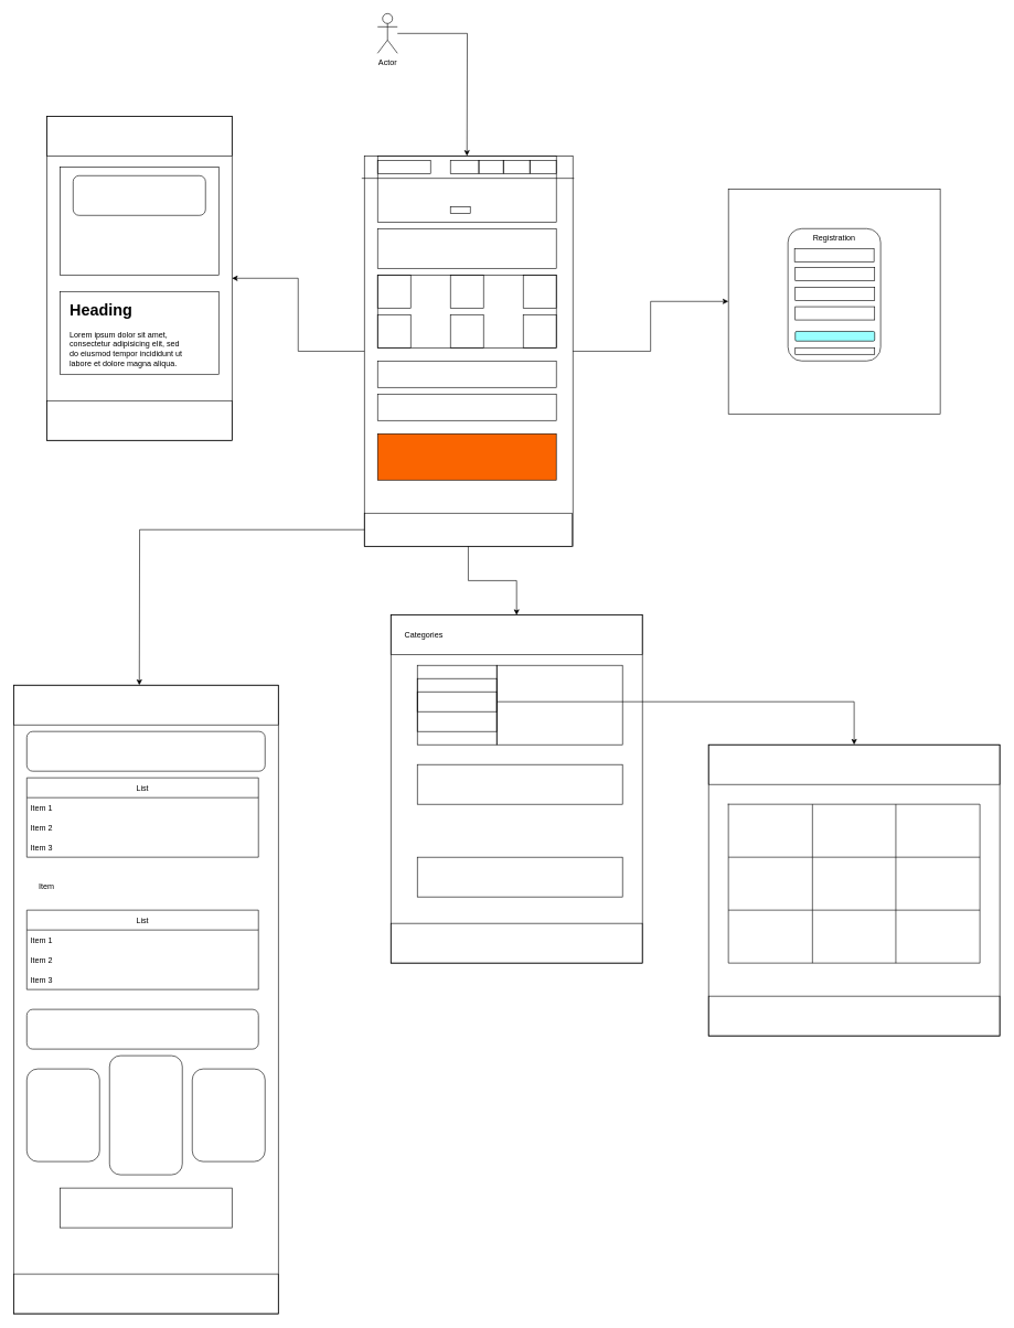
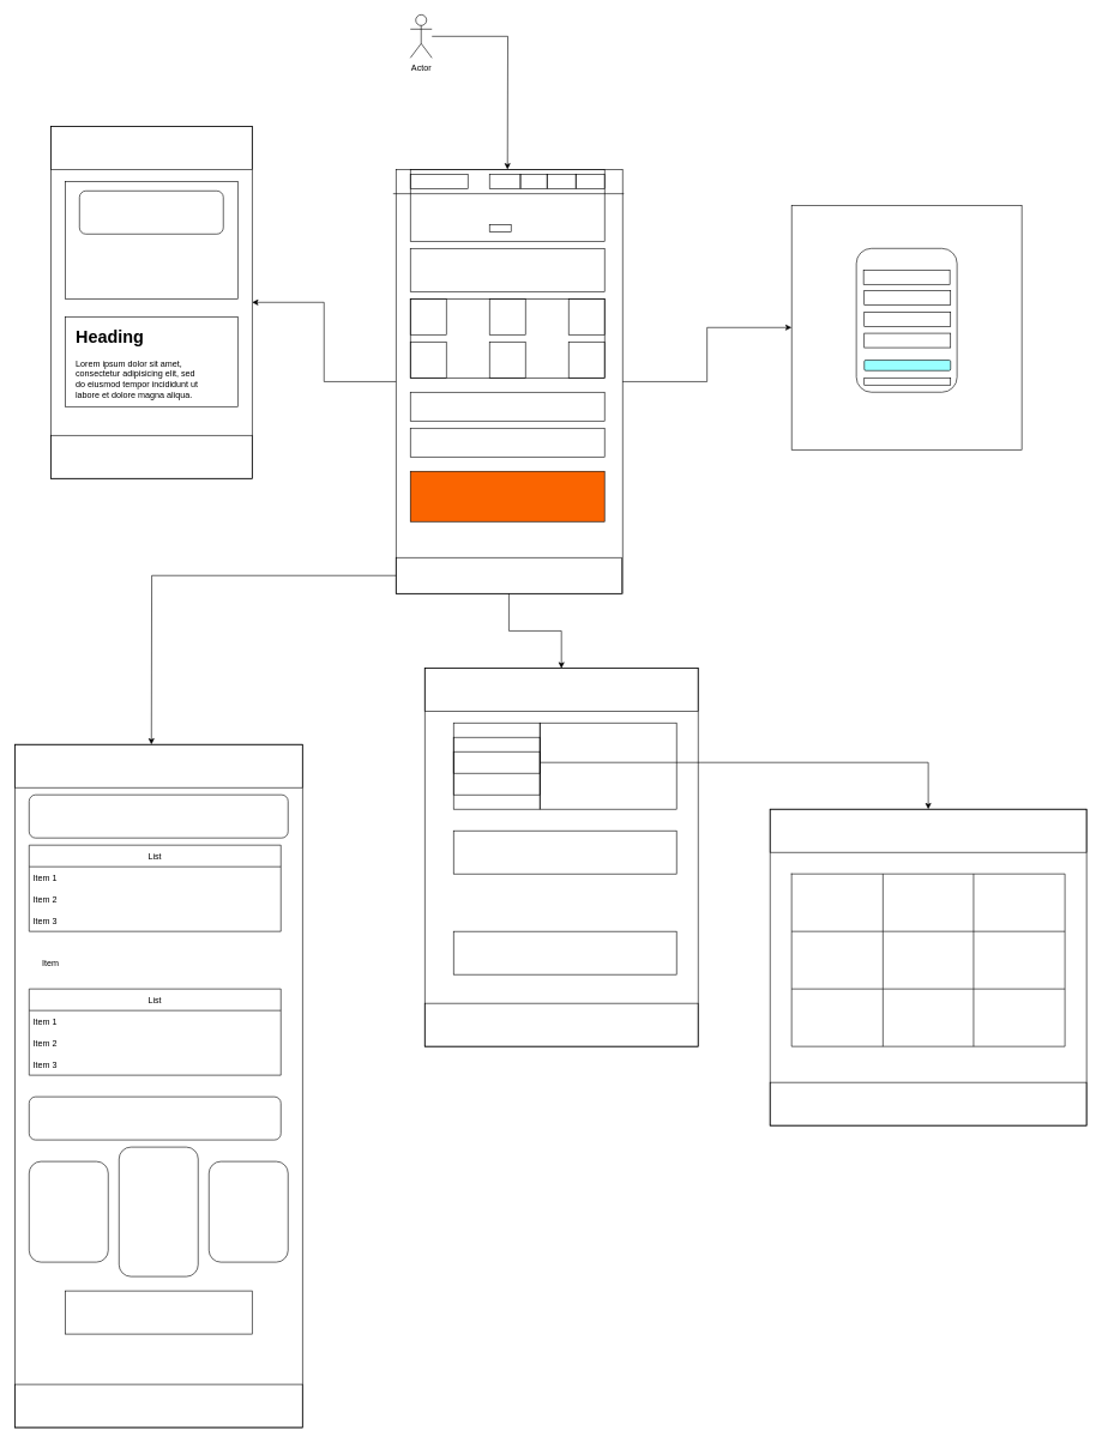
  <mxCell id="0" />
  <mxCell id="1" parent="0" />
  <mxCell id="2" style="edgeStyle=orthogonalEdgeStyle;rounded=0;orthogonalLoop=1;jettySize=auto;html=1;fillColor=none;" edge="1" parent="1" source="3"><mxGeometry relative="1" as="geometry"><mxPoint x="705" y="235" as="targetPoint" /></mxGeometry></mxCell>
  <mxCell id="3" value="Actor" style="shape=umlActor;verticalLabelPosition=bottom;verticalAlign=top;html=1;outlineConnect=0;fillColor=none;" parent="1" vertex="1"><mxGeometry x="570" y="20" width="30" height="60" as="geometry" /></mxCell>
  <mxCell id="4" value="" style="endArrow=none;html=1;rounded=0;fillColor=none;exitX=0.003;exitY=0.106;exitDx=0;exitDy=0;exitPerimeter=0;entryX=1.006;entryY=0.106;entryDx=0;entryDy=0;entryPerimeter=0;" edge="1" parent="1"><mxGeometry width="50" height="50" relative="1" as="geometry"><mxPoint x="545.96" y="268.92" as="sourcePoint" /><mxPoint x="866.92" y="268.92" as="targetPoint" /></mxGeometry></mxCell>
  <mxCell id="5" value="" style="rounded=0;whiteSpace=wrap;html=1;strokeColor=#000000;fillColor=none;" vertex="1" parent="1"><mxGeometry x="570" y="242" width="80" height="20" as="geometry" /></mxCell>
  <mxCell id="6" value="" style="rounded=0;whiteSpace=wrap;html=1;strokeColor=#000000;fillColor=none;" vertex="1" parent="1"><mxGeometry x="723" y="242" width="37" height="20" as="geometry" /></mxCell>
  <mxCell id="7" value="" style="rounded=0;whiteSpace=wrap;html=1;strokeColor=#000000;fillColor=none;" vertex="1" parent="1"><mxGeometry x="680" y="242" width="43" height="20" as="geometry" /></mxCell>
  <mxCell id="8" value="" style="rounded=0;whiteSpace=wrap;html=1;strokeColor=#000000;fillColor=none;" vertex="1" parent="1"><mxGeometry x="760" y="242" width="40" height="20" as="geometry" /></mxCell>
  <mxCell id="9" value="" style="rounded=0;whiteSpace=wrap;html=1;strokeColor=#000000;fillColor=none;" vertex="1" parent="1"><mxGeometry x="800" y="242" width="40" height="20" as="geometry" /></mxCell>
  <mxCell id="10" value="" style="rounded=0;whiteSpace=wrap;html=1;strokeColor=#000000;fillColor=none;" vertex="1" parent="1"><mxGeometry x="570" y="235" width="270" height="100" as="geometry" /></mxCell>
  <mxCell id="11" value="" style="rounded=0;whiteSpace=wrap;html=1;strokeColor=#000000;fillColor=none;" vertex="1" parent="1"><mxGeometry x="680" y="312" width="30" height="10" as="geometry" /></mxCell>
  <mxCell id="12" value="" style="rounded=0;whiteSpace=wrap;html=1;strokeColor=#000000;fillColor=none;" vertex="1" parent="1"><mxGeometry x="570" y="345" width="270" height="60" as="geometry" /></mxCell>
  <mxCell id="13" value="" style="whiteSpace=wrap;html=1;aspect=fixed;strokeColor=#000000;fillColor=none;" vertex="1" parent="1"><mxGeometry x="570" y="415" width="50" height="50" as="geometry" /></mxCell>
  <mxCell id="14" value="" style="whiteSpace=wrap;html=1;aspect=fixed;strokeColor=#000000;fillColor=none;" vertex="1" parent="1"><mxGeometry x="680" y="415" width="50" height="50" as="geometry" /></mxCell>
  <mxCell id="15" value="" style="whiteSpace=wrap;html=1;aspect=fixed;strokeColor=#000000;fillColor=none;" vertex="1" parent="1"><mxGeometry x="790" y="415" width="50" height="50" as="geometry" /></mxCell>
  <mxCell id="16" value="" style="whiteSpace=wrap;html=1;aspect=fixed;strokeColor=#000000;fillColor=none;" vertex="1" parent="1"><mxGeometry x="570" y="475" width="50" height="50" as="geometry" /></mxCell>
  <mxCell id="17" value="" style="whiteSpace=wrap;html=1;aspect=fixed;strokeColor=#000000;fillColor=none;" vertex="1" parent="1"><mxGeometry x="680" y="475" width="50" height="50" as="geometry" /></mxCell>
  <mxCell id="18" value="" style="whiteSpace=wrap;html=1;aspect=fixed;strokeColor=#000000;fillColor=none;" vertex="1" parent="1"><mxGeometry x="790" y="475" width="50" height="50" as="geometry" /></mxCell>
  <mxCell id="19" value="" style="rounded=0;whiteSpace=wrap;html=1;strokeColor=#000000;fillColor=none;" vertex="1" parent="1"><mxGeometry x="570" y="415" width="270" height="110" as="geometry" /></mxCell>
  <mxCell id="20" style="edgeStyle=orthogonalEdgeStyle;rounded=0;orthogonalLoop=1;jettySize=auto;html=1;fillColor=none;" edge="1" parent="1" source="22" target="29"><mxGeometry relative="1" as="geometry" /></mxCell>
  <mxCell id="21" style="edgeStyle=orthogonalEdgeStyle;rounded=0;orthogonalLoop=1;jettySize=auto;html=1;fillColor=none;" edge="1" parent="1" source="22" target="66"><mxGeometry relative="1" as="geometry"><mxPoint x="290" y="395" as="targetPoint" /></mxGeometry></mxCell>
  <mxCell id="22" value="" style="rounded=0;whiteSpace=wrap;html=1;strokeColor=#000000;fillColor=none;rotation=-90;" vertex="1" parent="1"><mxGeometry x="412.19" y="372.82" width="590.63" height="315" as="geometry" /></mxCell>
  <mxCell id="23" value="" style="rounded=0;whiteSpace=wrap;html=1;strokeColor=#000000;fillColor=none;" vertex="1" parent="1"><mxGeometry x="570" y="545" width="270" height="40" as="geometry" /></mxCell>
  <mxCell id="24" value="" style="rounded=0;whiteSpace=wrap;html=1;strokeColor=#000000;fillColor=none;" vertex="1" parent="1"><mxGeometry x="570" y="595" width="270" height="40" as="geometry" /></mxCell>
  <mxCell id="25" value="" style="rounded=0;whiteSpace=wrap;html=1;strokeColor=#000000;fillColor=#FA6400;" vertex="1" parent="1"><mxGeometry x="570" y="655" width="270" height="70" as="geometry" /></mxCell>
  <mxCell id="26" style="edgeStyle=orthogonalEdgeStyle;rounded=0;orthogonalLoop=1;jettySize=auto;html=1;fillColor=none;" edge="1" parent="1" source="28" target="38"><mxGeometry relative="1" as="geometry"><mxPoint x="707" y="959" as="targetPoint" /></mxGeometry></mxCell>
  <mxCell id="27" style="edgeStyle=orthogonalEdgeStyle;rounded=0;orthogonalLoop=1;jettySize=auto;html=1;fillColor=none;" edge="1" parent="1" source="28"><mxGeometry relative="1" as="geometry"><mxPoint x="210" y="1035" as="targetPoint" /></mxGeometry></mxCell>
  <mxCell id="28" value="" style="rounded=0;whiteSpace=wrap;html=1;strokeColor=#000000;fillColor=none;" vertex="1" parent="1"><mxGeometry x="550" y="775" width="314" height="50" as="geometry" /></mxCell>
  <mxCell id="29" value="" style="rounded=0;whiteSpace=wrap;html=1;strokeColor=#000000;fillColor=none;" vertex="1" parent="1"><mxGeometry x="1100" y="285" width="320" height="340" as="geometry" /></mxCell>
  <mxCell id="30" value="" style="rounded=1;whiteSpace=wrap;html=1;strokeColor=#000000;fillColor=none;" vertex="1" parent="1"><mxGeometry x="1190" y="345" width="140" height="200" as="geometry" /></mxCell>
- <mxCell id="31" value="Registration" style="text;html=1;strokeColor=none;fillColor=none;align=center;verticalAlign=middle;whiteSpace=wrap;rounded=0;" vertex="1" parent="1"><mxGeometry x="1220" y="345" width="80" height="30" as="geometry" /></mxCell>
  <mxCell id="32" value="" style="rounded=0;whiteSpace=wrap;html=1;strokeColor=#000000;fillColor=none;" vertex="1" parent="1"><mxGeometry x="1200" y="375" width="120" height="20" as="geometry" /></mxCell>
  <mxCell id="33" value="" style="rounded=0;whiteSpace=wrap;html=1;strokeColor=#000000;fillColor=none;" vertex="1" parent="1"><mxGeometry x="1201" y="404" width="120" height="20" as="geometry" /></mxCell>
  <mxCell id="34" value="" style="rounded=0;whiteSpace=wrap;html=1;strokeColor=#000000;fillColor=none;" vertex="1" parent="1"><mxGeometry x="1201" y="434" width="120" height="20" as="geometry" /></mxCell>
  <mxCell id="35" value="" style="rounded=0;whiteSpace=wrap;html=1;strokeColor=#000000;fillColor=none;" vertex="1" parent="1"><mxGeometry x="1201" y="463" width="120" height="20" as="geometry" /></mxCell>
  <mxCell id="36" value="" style="rounded=1;whiteSpace=wrap;html=1;strokeColor=#000000;fillColor=#99FFFF;" vertex="1" parent="1"><mxGeometry x="1201" y="500.32" width="120" height="14.68" as="geometry" /></mxCell>
  <mxCell id="37" value="" style="rounded=0;whiteSpace=wrap;html=1;strokeColor=#000000;fillColor=none;" vertex="1" parent="1"><mxGeometry x="1201" y="525" width="120" height="10" as="geometry" /></mxCell>
  <mxCell id="38" value="" style="rounded=0;whiteSpace=wrap;html=1;strokeColor=#000000;fillColor=none;" vertex="1" parent="1"><mxGeometry x="590" y="929" width="380" height="526" as="geometry" /></mxCell>
  <mxCell id="39" value="" style="rounded=0;whiteSpace=wrap;html=1;strokeColor=#000000;fillColor=none;" vertex="1" parent="1"><mxGeometry x="590" y="929" width="380" height="60" as="geometry" /></mxCell>
  <mxCell id="40" value="" style="rounded=0;whiteSpace=wrap;html=1;strokeColor=#000000;fillColor=none;" vertex="1" parent="1"><mxGeometry x="630" y="1005" width="120" height="120" as="geometry" /></mxCell>
  <mxCell id="41" value="" style="rounded=0;whiteSpace=wrap;html=1;strokeColor=#000000;fillColor=none;" vertex="1" parent="1"><mxGeometry x="750" y="1005" width="190" height="120" as="geometry" /></mxCell>
  <mxCell id="42" value="" style="rounded=0;whiteSpace=wrap;html=1;strokeColor=#000000;fillColor=none;" vertex="1" parent="1"><mxGeometry x="630" y="1025" width="120" height="80" as="geometry" /></mxCell>
  <mxCell id="43" style="edgeStyle=orthogonalEdgeStyle;rounded=0;orthogonalLoop=1;jettySize=auto;html=1;fillColor=none;" edge="1" parent="1" source="44" target="73"><mxGeometry relative="1" as="geometry"><mxPoint x="1130" y="1155" as="targetPoint" /></mxGeometry></mxCell>
  <mxCell id="44" value="" style="rounded=0;whiteSpace=wrap;html=1;strokeColor=#000000;fillColor=none;" vertex="1" parent="1"><mxGeometry x="630" y="1045" width="120" height="30" as="geometry" /></mxCell>
  <mxCell id="45" value="" style="rounded=0;whiteSpace=wrap;html=1;strokeColor=#000000;fillColor=none;" vertex="1" parent="1"><mxGeometry x="630" y="1155" width="310" height="60" as="geometry" /></mxCell>
  <mxCell id="46" value="" style="rounded=0;whiteSpace=wrap;html=1;strokeColor=#000000;fillColor=none;" vertex="1" parent="1"><mxGeometry x="630" y="1295" width="310" height="60" as="geometry" /></mxCell>
  <mxCell id="47" value="" style="rounded=0;whiteSpace=wrap;html=1;strokeColor=#000000;fillColor=none;" vertex="1" parent="1"><mxGeometry x="20" y="1035" width="400" height="950" as="geometry" /></mxCell>
  <mxCell id="48" value="" style="rounded=0;whiteSpace=wrap;html=1;strokeColor=#000000;fillColor=none;" vertex="1" parent="1"><mxGeometry x="20" y="1035" width="400" height="60" as="geometry" /></mxCell>
  <mxCell id="49" value="" style="rounded=1;whiteSpace=wrap;html=1;strokeColor=#000000;fillColor=none;" vertex="1" parent="1"><mxGeometry x="40" y="1105" width="360" height="60" as="geometry" /></mxCell>
  <mxCell id="50" value="List" style="swimlane;fontStyle=0;childLayout=stackLayout;horizontal=1;startSize=30;horizontalStack=0;resizeParent=1;resizeParentMax=0;resizeLast=0;collapsible=1;marginBottom=0;strokeColor=#000000;fillColor=none;" vertex="1" parent="1"><mxGeometry x="40" y="1175" width="350" height="120" as="geometry" /></mxCell>
  <mxCell id="51" value="Item 1" style="text;strokeColor=none;fillColor=none;align=left;verticalAlign=middle;spacingLeft=4;spacingRight=4;overflow=hidden;points=[[0,0.5],[1,0.5]];portConstraint=eastwest;rotatable=0;" vertex="1" parent="50"><mxGeometry y="30" width="350" height="30" as="geometry" /></mxCell>
  <mxCell id="52" value="Item 2" style="text;strokeColor=none;fillColor=none;align=left;verticalAlign=middle;spacingLeft=4;spacingRight=4;overflow=hidden;points=[[0,0.5],[1,0.5]];portConstraint=eastwest;rotatable=0;" vertex="1" parent="50"><mxGeometry y="60" width="350" height="30" as="geometry" /></mxCell>
  <mxCell id="53" value="Item 3" style="text;strokeColor=none;fillColor=none;align=left;verticalAlign=middle;spacingLeft=4;spacingRight=4;overflow=hidden;points=[[0,0.5],[1,0.5]];portConstraint=eastwest;rotatable=0;" vertex="1" parent="50"><mxGeometry y="90" width="350" height="30" as="geometry" /></mxCell>
  <mxCell id="54" value="Item" style="text;html=1;strokeColor=none;fillColor=none;align=center;verticalAlign=middle;whiteSpace=wrap;rounded=0;" vertex="1" parent="1"><mxGeometry x="40" y="1325" width="60" height="30" as="geometry" /></mxCell>
  <mxCell id="55" value="List" style="swimlane;fontStyle=0;childLayout=stackLayout;horizontal=1;startSize=30;horizontalStack=0;resizeParent=1;resizeParentMax=0;resizeLast=0;collapsible=1;marginBottom=0;strokeColor=#000000;fillColor=none;" vertex="1" parent="1"><mxGeometry x="40" y="1375" width="350" height="120" as="geometry" /></mxCell>
  <mxCell id="56" value="Item 1" style="text;strokeColor=none;fillColor=none;align=left;verticalAlign=middle;spacingLeft=4;spacingRight=4;overflow=hidden;points=[[0,0.5],[1,0.5]];portConstraint=eastwest;rotatable=0;" vertex="1" parent="55"><mxGeometry y="30" width="350" height="30" as="geometry" /></mxCell>
  <mxCell id="57" value="Item 2" style="text;strokeColor=none;fillColor=none;align=left;verticalAlign=middle;spacingLeft=4;spacingRight=4;overflow=hidden;points=[[0,0.5],[1,0.5]];portConstraint=eastwest;rotatable=0;" vertex="1" parent="55"><mxGeometry y="60" width="350" height="30" as="geometry" /></mxCell>
  <mxCell id="58" value="Item 3" style="text;strokeColor=none;fillColor=none;align=left;verticalAlign=middle;spacingLeft=4;spacingRight=4;overflow=hidden;points=[[0,0.5],[1,0.5]];portConstraint=eastwest;rotatable=0;" vertex="1" parent="55"><mxGeometry y="90" width="350" height="30" as="geometry" /></mxCell>
  <mxCell id="59" value="" style="rounded=1;whiteSpace=wrap;html=1;strokeColor=#000000;fillColor=none;" vertex="1" parent="1"><mxGeometry x="40" y="1525" width="350" height="60" as="geometry" /></mxCell>
  <mxCell id="60" value="" style="rounded=1;whiteSpace=wrap;html=1;strokeColor=#000000;fillColor=none;" vertex="1" parent="1"><mxGeometry x="40" y="1615" width="110" height="140" as="geometry" /></mxCell>
  <mxCell id="61" value="" style="rounded=1;whiteSpace=wrap;html=1;strokeColor=#000000;fillColor=none;" vertex="1" parent="1"><mxGeometry x="165" y="1595" width="110" height="180" as="geometry" /></mxCell>
  <mxCell id="62" value="" style="rounded=1;whiteSpace=wrap;html=1;strokeColor=#000000;fillColor=none;" vertex="1" parent="1"><mxGeometry x="290" y="1615" width="110" height="140" as="geometry" /></mxCell>
  <mxCell id="63" value="" style="rounded=0;whiteSpace=wrap;html=1;strokeColor=#000000;fillColor=none;" vertex="1" parent="1"><mxGeometry x="90" y="1795" width="260" height="60" as="geometry" /></mxCell>
  <mxCell id="64" value="" style="rounded=0;whiteSpace=wrap;html=1;strokeColor=#000000;fillColor=none;" vertex="1" parent="1"><mxGeometry x="20" y="1925" width="400" height="60" as="geometry" /></mxCell>
  <mxCell id="65" value="" style="rounded=0;whiteSpace=wrap;html=1;strokeColor=#000000;fillColor=none;" vertex="1" parent="1"><mxGeometry x="590" y="1395" width="380" height="60" as="geometry" /></mxCell>
  <mxCell id="66" value="" style="rounded=0;whiteSpace=wrap;html=1;strokeColor=#000000;fillColor=none;" vertex="1" parent="1"><mxGeometry x="70" y="175" width="280" height="490" as="geometry" /></mxCell>
  <mxCell id="67" value="" style="rounded=0;whiteSpace=wrap;html=1;strokeColor=#000000;fillColor=none;" vertex="1" parent="1"><mxGeometry x="70" y="175" width="280" height="60" as="geometry" /></mxCell>
  <mxCell id="68" value="" style="rounded=0;whiteSpace=wrap;html=1;strokeColor=#000000;fillColor=none;" vertex="1" parent="1"><mxGeometry x="90" y="252" width="240" height="163" as="geometry" /></mxCell>
  <mxCell id="69" value="" style="rounded=1;whiteSpace=wrap;html=1;strokeColor=#000000;fillColor=none;" vertex="1" parent="1"><mxGeometry x="110" y="265" width="200" height="60" as="geometry" /></mxCell>
  <mxCell id="70" value="" style="rounded=0;whiteSpace=wrap;html=1;strokeColor=#000000;fillColor=none;" vertex="1" parent="1"><mxGeometry x="90" y="440" width="240" height="125" as="geometry" /></mxCell>
  <mxCell id="71" value="&lt;h1&gt;Heading&lt;/h1&gt;&lt;p&gt;Lorem ipsum dolor sit amet, consectetur adipisicing elit, sed do eiusmod tempor incididunt ut labore et dolore magna aliqua.&lt;/p&gt;" style="text;html=1;strokeColor=none;fillColor=none;spacing=5;spacingTop=-20;whiteSpace=wrap;overflow=hidden;rounded=0;" vertex="1" parent="1"><mxGeometry x="100" y="447.66" width="190" height="120" as="geometry" /></mxCell>
  <mxCell id="72" value="" style="rounded=0;whiteSpace=wrap;html=1;strokeColor=#000000;fillColor=none;" vertex="1" parent="1"><mxGeometry x="70" y="605" width="280" height="60" as="geometry" /></mxCell>
  <mxCell id="73" value="" style="rounded=0;whiteSpace=wrap;html=1;strokeColor=#000000;fillColor=none;" vertex="1" parent="1"><mxGeometry x="1070" y="1125" width="440" height="440" as="geometry" /></mxCell>
  <mxCell id="74" value="" style="rounded=0;whiteSpace=wrap;html=1;strokeColor=#000000;fillColor=none;" vertex="1" parent="1"><mxGeometry x="1070" y="1125" width="440" height="60" as="geometry" /></mxCell>
  <mxCell id="75" value="" style="shape=table;html=1;whiteSpace=wrap;startSize=0;container=1;collapsible=0;childLayout=tableLayout;strokeColor=#000000;fillColor=none;" vertex="1" parent="1"><mxGeometry x="1100" y="1215" width="380" height="240" as="geometry" /></mxCell>
  <mxCell id="76" value="" style="shape=partialRectangle;html=1;whiteSpace=wrap;collapsible=0;dropTarget=0;pointerEvents=0;fillColor=none;top=0;left=0;bottom=0;right=0;points=[[0,0.5],[1,0.5]];portConstraint=eastwest;strokeColor=#000000;" vertex="1" parent="75"><mxGeometry width="380" height="80" as="geometry" /></mxCell>
  <mxCell id="77" value="" style="shape=partialRectangle;html=1;whiteSpace=wrap;connectable=0;fillColor=none;top=0;left=0;bottom=0;right=0;overflow=hidden;pointerEvents=1;strokeColor=#000000;" vertex="1" parent="76"><mxGeometry width="127" height="80" as="geometry"><mxRectangle width="127" height="80" as="alternateBounds" /></mxGeometry></mxCell>
  <mxCell id="78" value="" style="shape=partialRectangle;html=1;whiteSpace=wrap;connectable=0;fillColor=none;top=0;left=0;bottom=0;right=0;overflow=hidden;pointerEvents=1;strokeColor=#000000;" vertex="1" parent="76"><mxGeometry x="127" width="126" height="80" as="geometry"><mxRectangle width="126" height="80" as="alternateBounds" /></mxGeometry></mxCell>
  <mxCell id="79" value="" style="shape=partialRectangle;html=1;whiteSpace=wrap;connectable=0;fillColor=none;top=0;left=0;bottom=0;right=0;overflow=hidden;pointerEvents=1;strokeColor=#000000;" vertex="1" parent="76"><mxGeometry x="253" width="127" height="80" as="geometry"><mxRectangle width="127" height="80" as="alternateBounds" /></mxGeometry></mxCell>
  <mxCell id="80" value="" style="shape=partialRectangle;html=1;whiteSpace=wrap;collapsible=0;dropTarget=0;pointerEvents=0;fillColor=none;top=0;left=0;bottom=0;right=0;points=[[0,0.5],[1,0.5]];portConstraint=eastwest;strokeColor=#000000;" vertex="1" parent="75"><mxGeometry y="80" width="380" height="80" as="geometry" /></mxCell>
  <mxCell id="81" value="" style="shape=partialRectangle;html=1;whiteSpace=wrap;connectable=0;fillColor=none;top=0;left=0;bottom=0;right=0;overflow=hidden;pointerEvents=1;strokeColor=#000000;" vertex="1" parent="80"><mxGeometry width="127" height="80" as="geometry"><mxRectangle width="127" height="80" as="alternateBounds" /></mxGeometry></mxCell>
  <mxCell id="82" value="" style="shape=partialRectangle;html=1;whiteSpace=wrap;connectable=0;fillColor=none;top=0;left=0;bottom=0;right=0;overflow=hidden;pointerEvents=1;strokeColor=#000000;" vertex="1" parent="80"><mxGeometry x="127" width="126" height="80" as="geometry"><mxRectangle width="126" height="80" as="alternateBounds" /></mxGeometry></mxCell>
  <mxCell id="83" value="" style="shape=partialRectangle;html=1;whiteSpace=wrap;connectable=0;fillColor=none;top=0;left=0;bottom=0;right=0;overflow=hidden;pointerEvents=1;strokeColor=#000000;" vertex="1" parent="80"><mxGeometry x="253" width="127" height="80" as="geometry"><mxRectangle width="127" height="80" as="alternateBounds" /></mxGeometry></mxCell>
  <mxCell id="84" value="" style="shape=partialRectangle;html=1;whiteSpace=wrap;collapsible=0;dropTarget=0;pointerEvents=0;fillColor=none;top=0;left=0;bottom=0;right=0;points=[[0,0.5],[1,0.5]];portConstraint=eastwest;strokeColor=#000000;" vertex="1" parent="75"><mxGeometry y="160" width="380" height="80" as="geometry" /></mxCell>
  <mxCell id="85" value="" style="shape=partialRectangle;html=1;whiteSpace=wrap;connectable=0;fillColor=none;top=0;left=0;bottom=0;right=0;overflow=hidden;pointerEvents=1;strokeColor=#000000;" vertex="1" parent="84"><mxGeometry width="127" height="80" as="geometry"><mxRectangle width="127" height="80" as="alternateBounds" /></mxGeometry></mxCell>
  <mxCell id="86" value="" style="shape=partialRectangle;html=1;whiteSpace=wrap;connectable=0;fillColor=none;top=0;left=0;bottom=0;right=0;overflow=hidden;pointerEvents=1;strokeColor=#000000;" vertex="1" parent="84"><mxGeometry x="127" width="126" height="80" as="geometry"><mxRectangle width="126" height="80" as="alternateBounds" /></mxGeometry></mxCell>
  <mxCell id="87" value="" style="shape=partialRectangle;html=1;whiteSpace=wrap;connectable=0;fillColor=none;top=0;left=0;bottom=0;right=0;overflow=hidden;pointerEvents=1;strokeColor=#000000;" vertex="1" parent="84"><mxGeometry x="253" width="127" height="80" as="geometry"><mxRectangle width="127" height="80" as="alternateBounds" /></mxGeometry></mxCell>
  <mxCell id="88" value="" style="rounded=0;whiteSpace=wrap;html=1;strokeColor=#000000;fillColor=none;" vertex="1" parent="1"><mxGeometry x="1070" y="1505" width="440" height="60" as="geometry" /></mxCell>
- <mxCell id="89" value="Categories&lt;br&gt;" style="text;html=1;strokeColor=none;fillColor=none;align=center;verticalAlign=middle;whiteSpace=wrap;rounded=0;" vertex="1" parent="1"><mxGeometry x="610" y="945" width="60" height="30" as="geometry" /></mxCell>
